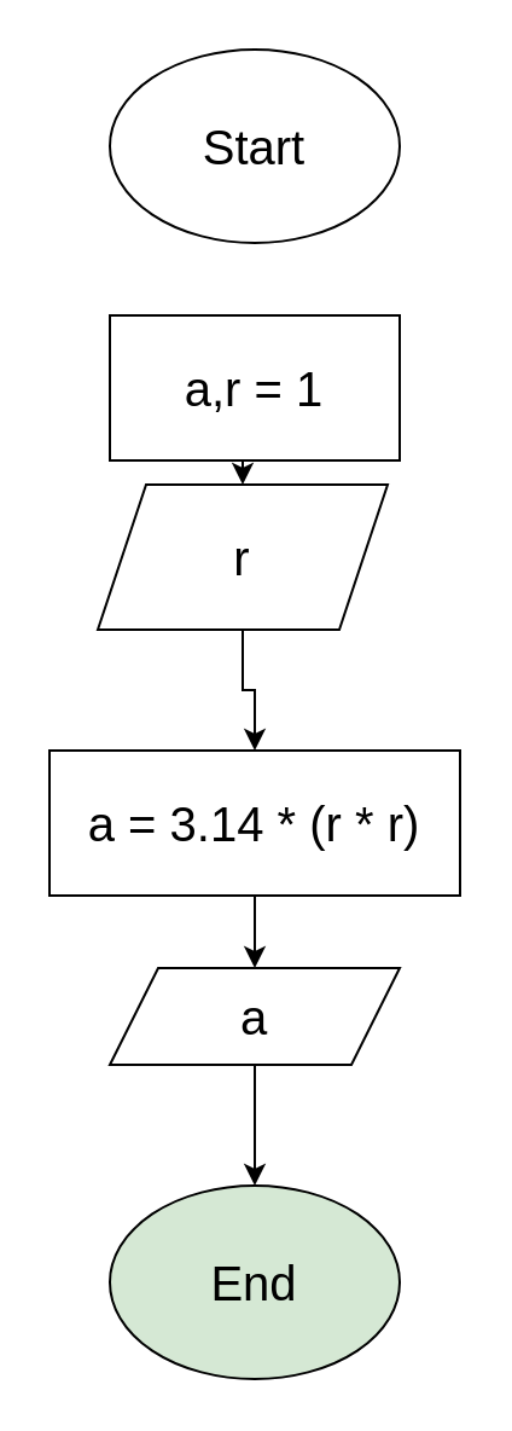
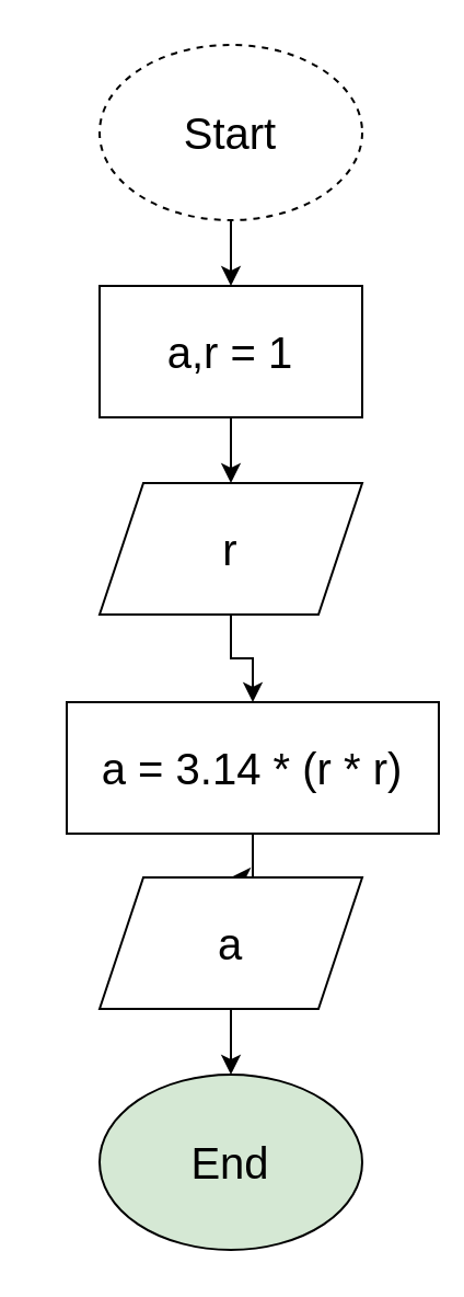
  <mxCell id="0" />
  <mxCell id="1" parent="0" />
- <mxCell id="3" value="&lt;font style=&quot;font-size: 20px;&quot;&gt;Start&lt;/font&gt;" style="ellipse;whiteSpace=wrap;html=1;" vertex="1" parent="1"><mxGeometry x="45" y="20" width="120" height="80" as="geometry" /></mxCell>
+ <mxCell id="2" style="edgeStyle=orthogonalEdgeStyle;rounded=0;orthogonalLoop=1;jettySize=auto;html=1;exitX=0.5;exitY=1;exitDx=0;exitDy=0;entryX=0.5;entryY=0;entryDx=0;entryDy=0;" edge="1" parent="1" source="3" target="12"><mxGeometry relative="1" as="geometry" /></mxCell>
+ <mxCell id="3" value="&lt;font style=&quot;font-size: 20px;&quot;&gt;Start&lt;/font&gt;" style="ellipse;whiteSpace=wrap;html=1;dashed=1;" vertex="1" parent="1"><mxGeometry x="45" y="20" width="120" height="80" as="geometry" /></mxCell>
  <mxCell id="4" style="edgeStyle=orthogonalEdgeStyle;rounded=0;orthogonalLoop=1;jettySize=auto;html=1;exitX=0.5;exitY=1;exitDx=0;exitDy=0;entryX=0.5;entryY=0;entryDx=0;entryDy=0;" edge="1" parent="1" source="5" target="7"><mxGeometry relative="1" as="geometry" /></mxCell>
- <mxCell id="5" value="&lt;span style=&quot;font-size: 20px;&quot;&gt;r&lt;/span&gt;" style="shape=parallelogram;perimeter=parallelogramPerimeter;whiteSpace=wrap;html=1;fixedSize=1;" vertex="1" parent="1"><mxGeometry x="40" y="200" width="120" height="60" as="geometry" /></mxCell>
+ <mxCell id="5" value="&lt;span style=&quot;font-size: 20px;&quot;&gt;r&lt;/span&gt;" style="shape=parallelogram;perimeter=parallelogramPerimeter;whiteSpace=wrap;html=1;fixedSize=1;" vertex="1" parent="1"><mxGeometry x="45" y="220" width="120" height="60" as="geometry" /></mxCell>
  <mxCell id="6" style="edgeStyle=orthogonalEdgeStyle;rounded=0;orthogonalLoop=1;jettySize=auto;html=1;exitX=0.5;exitY=1;exitDx=0;exitDy=0;" edge="1" parent="1" source="7" target="9"><mxGeometry relative="1" as="geometry" /></mxCell>
- <mxCell id="7" value="&lt;font style=&quot;font-size: 20px;&quot;&gt;a = 3.14 * (r * r)&lt;/font&gt;" style="rounded=0;whiteSpace=wrap;html=1;" vertex="1" parent="1"><mxGeometry x="20" y="310" width="170" height="60" as="geometry" /></mxCell>
+ <mxCell id="7" value="&lt;font style=&quot;font-size: 20px;&quot;&gt;a = 3.14 * (r * r)&lt;/font&gt;" style="rounded=0;whiteSpace=wrap;html=1;" vertex="1" parent="1"><mxGeometry x="30" y="320" width="170" height="60" as="geometry" /></mxCell>
  <mxCell id="8" style="edgeStyle=orthogonalEdgeStyle;rounded=0;orthogonalLoop=1;jettySize=auto;html=1;exitX=0.5;exitY=1;exitDx=0;exitDy=0;entryX=0.5;entryY=0;entryDx=0;entryDy=0;" edge="1" parent="1" source="9" target="10"><mxGeometry relative="1" as="geometry" /></mxCell>
- <mxCell id="9" value="&lt;span style=&quot;font-size: 20px;&quot;&gt;a&lt;/span&gt;" style="shape=parallelogram;perimeter=parallelogramPerimeter;whiteSpace=wrap;html=1;fixedSize=1;" vertex="1" parent="1"><mxGeometry x="45" y="400" width="120" height="40" as="geometry" /></mxCell>
+ <mxCell id="9" value="&lt;span style=&quot;font-size: 20px;&quot;&gt;a&lt;/span&gt;" style="shape=parallelogram;perimeter=parallelogramPerimeter;whiteSpace=wrap;html=1;fixedSize=1;" vertex="1" parent="1"><mxGeometry x="45" y="400" width="120" height="60" as="geometry" /></mxCell>
  <mxCell id="10" value="&lt;font style=&quot;font-size: 20px;&quot;&gt;End&lt;/font&gt;" style="ellipse;whiteSpace=wrap;html=1;fillColor=#d5e8d4;" vertex="1" parent="1"><mxGeometry x="45" y="490" width="120" height="80" as="geometry" /></mxCell>
  <mxCell id="11" style="edgeStyle=orthogonalEdgeStyle;rounded=0;orthogonalLoop=1;jettySize=auto;html=1;exitX=0.5;exitY=1;exitDx=0;exitDy=0;entryX=0.5;entryY=0;entryDx=0;entryDy=0;" edge="1" parent="1" source="12" target="5"><mxGeometry relative="1" as="geometry" /></mxCell>
  <mxCell id="12" value="&lt;span style=&quot;font-size: 20px;&quot;&gt;a,r = 1&lt;/span&gt;" style="rounded=0;whiteSpace=wrap;html=1;" vertex="1" parent="1"><mxGeometry x="45" y="130" width="120" height="60" as="geometry" /></mxCell>
